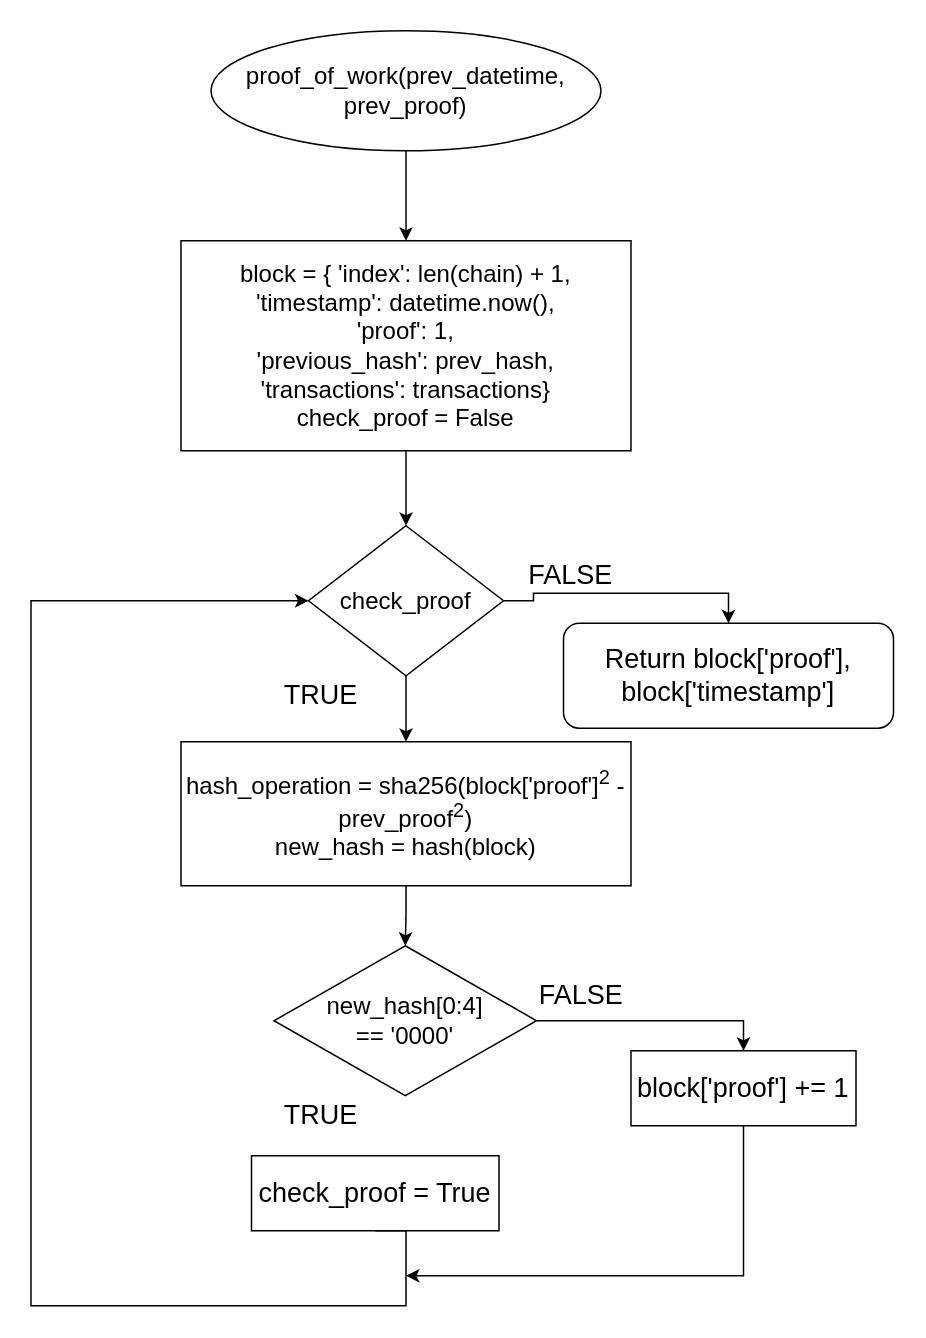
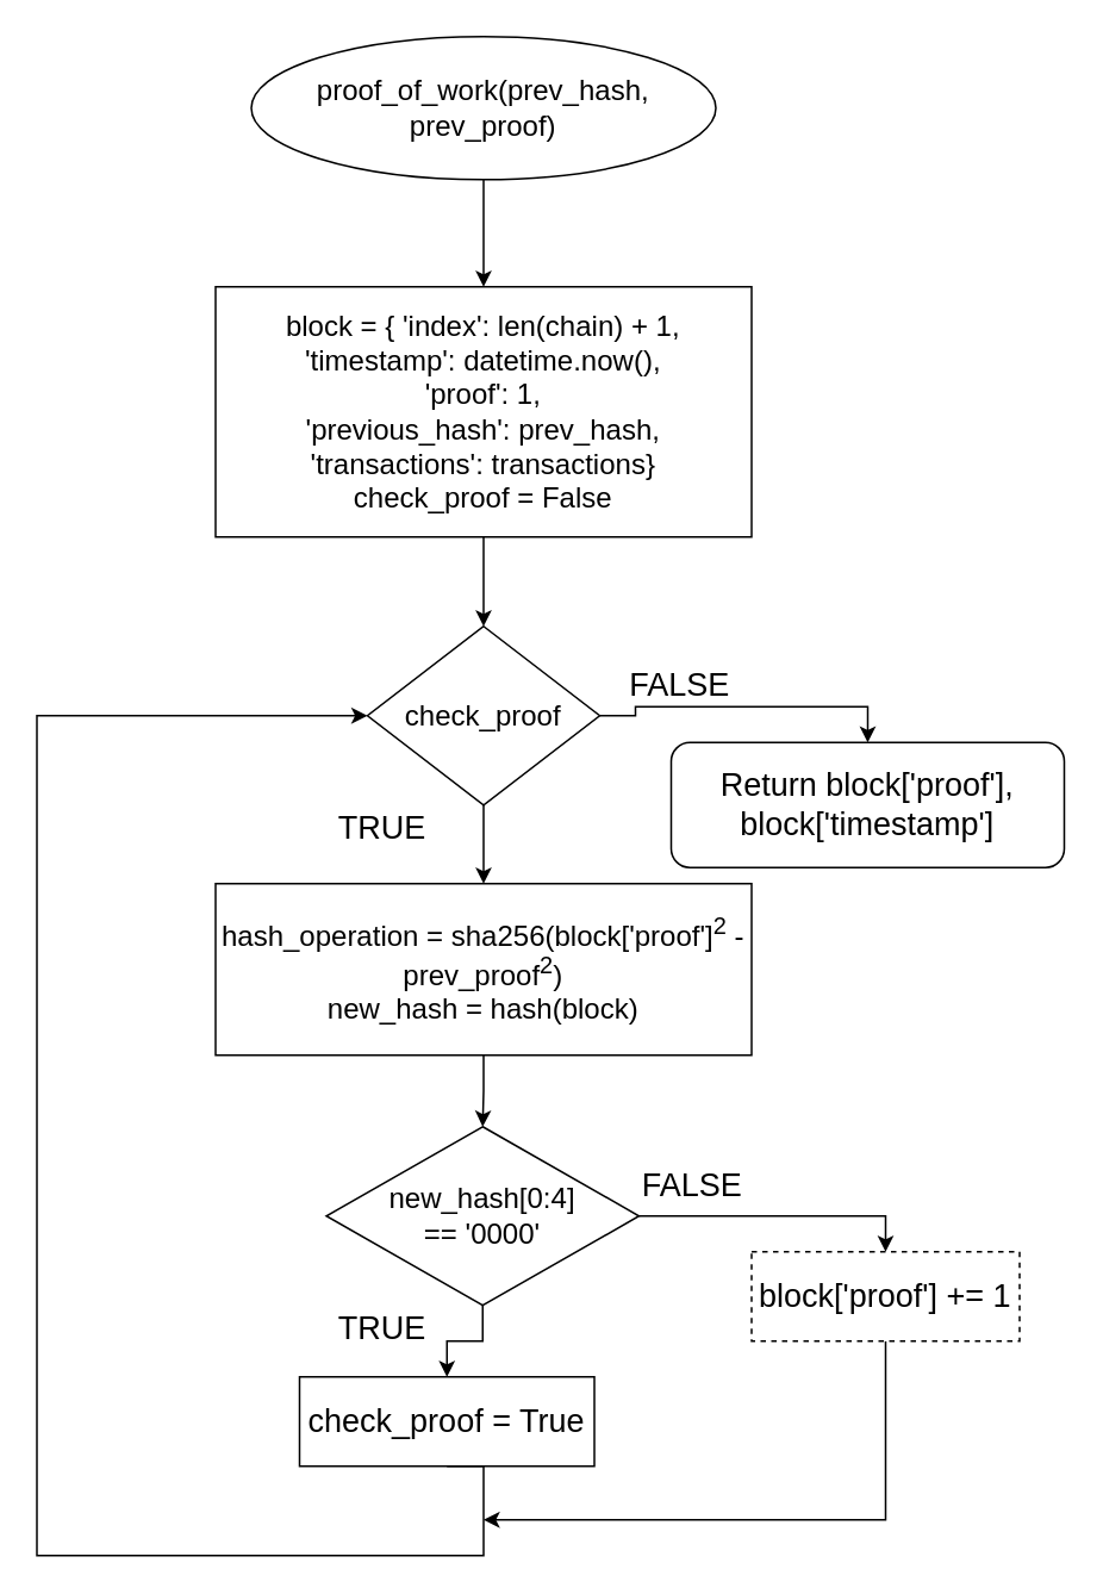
  <mxCell id="0" />
  <mxCell id="1" parent="0" />
  <mxCell id="2" style="edgeStyle=orthogonalEdgeStyle;rounded=0;orthogonalLoop=1;jettySize=auto;html=1;entryX=0.5;entryY=0;entryDx=0;entryDy=0;" edge="1" parent="1" source="3" target="5"><mxGeometry relative="1" as="geometry" /></mxCell>
- <mxCell id="3" value="&lt;font size=&quot;3&quot;&gt;proof_of_work(prev_datetime, prev_proof)&lt;/font&gt;" style="ellipse;whiteSpace=wrap;html=1;" vertex="1" parent="1"><mxGeometry x="140" y="20" width="260" height="80" as="geometry" /></mxCell>
+ <mxCell id="3" value="&lt;font size=&quot;3&quot;&gt;proof_of_work(prev_hash, prev_proof)&lt;/font&gt;" style="ellipse;whiteSpace=wrap;html=1;" vertex="1" parent="1"><mxGeometry x="140" y="20" width="260" height="80" as="geometry" /></mxCell>
  <mxCell id="4" style="edgeStyle=orthogonalEdgeStyle;rounded=0;orthogonalLoop=1;jettySize=auto;html=1;entryX=0.5;entryY=0;entryDx=0;entryDy=0;" edge="1" parent="1" source="5" target="8"><mxGeometry relative="1" as="geometry" /></mxCell>
  <mxCell id="5" value="&lt;font size=&quot;3&quot;&gt;block = { 'index': len(chain) + 1,&lt;br&gt;'timestamp': datetime.now(),&lt;br&gt;'proof': 1,&lt;br&gt;'previous_hash': prev_hash,&lt;br&gt;'transactions': transactions}&lt;br&gt;check_proof = False&lt;br&gt;&lt;/font&gt;" style="rounded=0;whiteSpace=wrap;html=1;" vertex="1" parent="1"><mxGeometry x="120" y="160" width="300" height="140" as="geometry" /></mxCell>
  <mxCell id="6" style="edgeStyle=orthogonalEdgeStyle;rounded=0;orthogonalLoop=1;jettySize=auto;html=1;exitX=0.5;exitY=1;exitDx=0;exitDy=0;entryX=0.5;entryY=0;entryDx=0;entryDy=0;" edge="1" parent="1" source="8" target="10"><mxGeometry relative="1" as="geometry" /></mxCell>
  <mxCell id="7" style="edgeStyle=orthogonalEdgeStyle;rounded=0;orthogonalLoop=1;jettySize=auto;html=1;exitX=1;exitY=0.5;exitDx=0;exitDy=0;entryX=0.5;entryY=0;entryDx=0;entryDy=0;" edge="1" parent="1" source="8" target="21"><mxGeometry relative="1" as="geometry" /></mxCell>
  <mxCell id="8" value="&lt;font size=&quot;3&quot;&gt;check_proof&lt;/font&gt;" style="rhombus;whiteSpace=wrap;html=1;" vertex="1" parent="1"><mxGeometry x="205" y="350" width="130" height="100" as="geometry" /></mxCell>
  <mxCell id="9" style="edgeStyle=orthogonalEdgeStyle;rounded=0;orthogonalLoop=1;jettySize=auto;html=1;exitX=0.5;exitY=1;exitDx=0;exitDy=0;entryX=0.5;entryY=0;entryDx=0;entryDy=0;" edge="1" parent="1" source="10" target="13"><mxGeometry relative="1" as="geometry" /></mxCell>
  <mxCell id="10" value="&lt;font size=&quot;3&quot;&gt;hash_operation = sha256(block['proof']&lt;sup&gt;2&lt;/sup&gt;&amp;nbsp;- prev_proof&lt;sup&gt;2&lt;/sup&gt;)&lt;br&gt;new_hash = hash(block)&lt;br&gt;&lt;/font&gt;" style="rounded=0;whiteSpace=wrap;html=1;" vertex="1" parent="1"><mxGeometry x="120" y="494" width="300" height="96" as="geometry" /></mxCell>
+ <mxCell id="11" style="edgeStyle=orthogonalEdgeStyle;rounded=0;orthogonalLoop=1;jettySize=auto;html=1;exitX=0.5;exitY=1;exitDx=0;exitDy=0;entryX=0.5;entryY=0;entryDx=0;entryDy=0;" edge="1" parent="1" source="13" target="15"><mxGeometry relative="1" as="geometry" /></mxCell>
  <mxCell id="12" style="edgeStyle=orthogonalEdgeStyle;rounded=0;orthogonalLoop=1;jettySize=auto;html=1;exitX=1;exitY=0.5;exitDx=0;exitDy=0;entryX=0.5;entryY=0;entryDx=0;entryDy=0;" edge="1" parent="1" source="13" target="17"><mxGeometry relative="1" as="geometry" /></mxCell>
  <mxCell id="13" value="&lt;font size=&quot;3&quot;&gt;new_hash[0:4]&lt;br&gt;== '0000'&lt;/font&gt;" style="rhombus;whiteSpace=wrap;html=1;" vertex="1" parent="1"><mxGeometry x="182" y="630" width="175" height="100" as="geometry" /></mxCell>
  <mxCell id="14" style="edgeStyle=orthogonalEdgeStyle;rounded=0;orthogonalLoop=1;jettySize=auto;html=1;exitX=0.5;exitY=1;exitDx=0;exitDy=0;entryX=0;entryY=0.5;entryDx=0;entryDy=0;" edge="1" parent="1" source="15" target="8"><mxGeometry relative="1" as="geometry"><Array as="points"><mxPoint x="270" y="870" /><mxPoint x="20" y="870" /><mxPoint x="20" y="400" /></Array></mxGeometry></mxCell>
  <mxCell id="15" value="&lt;font style=&quot;font-size: 18px&quot;&gt;check_proof = True&lt;/font&gt;" style="rounded=0;whiteSpace=wrap;html=1;" vertex="1" parent="1"><mxGeometry x="167" y="770" width="165" height="50" as="geometry" /></mxCell>
  <mxCell id="16" style="edgeStyle=orthogonalEdgeStyle;rounded=0;orthogonalLoop=1;jettySize=auto;html=1;exitX=0.5;exitY=1;exitDx=0;exitDy=0;" edge="1" parent="1" source="17"><mxGeometry relative="1" as="geometry"><mxPoint x="270" y="850" as="targetPoint" /><Array as="points"><mxPoint x="495" y="850" /></Array></mxGeometry></mxCell>
- <mxCell id="17" value="&lt;font style=&quot;font-size: 18px&quot;&gt;block['proof'] += 1&lt;/font&gt;" style="rounded=0;whiteSpace=wrap;html=1;" vertex="1" parent="1"><mxGeometry x="420" y="700" width="150" height="50" as="geometry" /></mxCell>
+ <mxCell id="17" value="&lt;font style=&quot;font-size: 18px&quot;&gt;block['proof'] += 1&lt;/font&gt;" style="rounded=0;whiteSpace=wrap;html=1;dashed=1;" vertex="1" parent="1"><mxGeometry x="420" y="700" width="150" height="50" as="geometry" /></mxCell>
  <mxCell id="18" value="&lt;font style=&quot;font-size: 18px&quot;&gt;FALSE&lt;/font&gt;" style="text;html=1;resizable=0;points=[];autosize=1;align=left;verticalAlign=top;spacingTop=-4;" vertex="1" parent="1"><mxGeometry x="357" y="650" width="70" height="20" as="geometry" /></mxCell>
  <mxCell id="19" value="&lt;font style=&quot;font-size: 18px&quot;&gt;TRUE&lt;/font&gt;" style="text;html=1;resizable=0;points=[];autosize=1;align=left;verticalAlign=top;spacingTop=-4;" vertex="1" parent="1"><mxGeometry x="187" y="730" width="60" height="20" as="geometry" /></mxCell>
  <mxCell id="20" value="&lt;font style=&quot;font-size: 18px&quot;&gt;TRUE&lt;/font&gt;" style="text;html=1;resizable=0;points=[];autosize=1;align=left;verticalAlign=top;spacingTop=-4;" vertex="1" parent="1"><mxGeometry x="187" y="450" width="60" height="20" as="geometry" /></mxCell>
  <mxCell id="21" value="&lt;font style=&quot;font-size: 18px&quot;&gt;Return block['proof'], block['timestamp']&lt;/font&gt;" style="rounded=1;whiteSpace=wrap;html=1;" vertex="1" parent="1"><mxGeometry x="375" y="415" width="220" height="70" as="geometry" /></mxCell>
  <mxCell id="22" value="&lt;font style=&quot;font-size: 18px&quot;&gt;FALSE&lt;/font&gt;" style="text;html=1;resizable=0;points=[];autosize=1;align=left;verticalAlign=top;spacingTop=-4;" vertex="1" parent="1"><mxGeometry x="350" y="370" width="70" height="20" as="geometry" /></mxCell>
